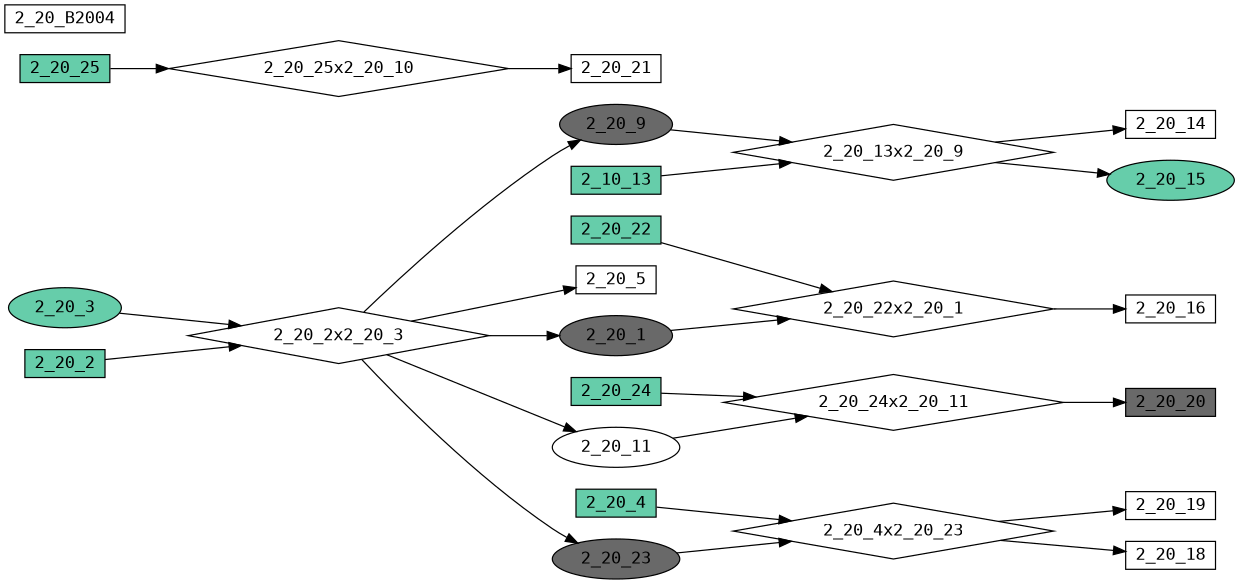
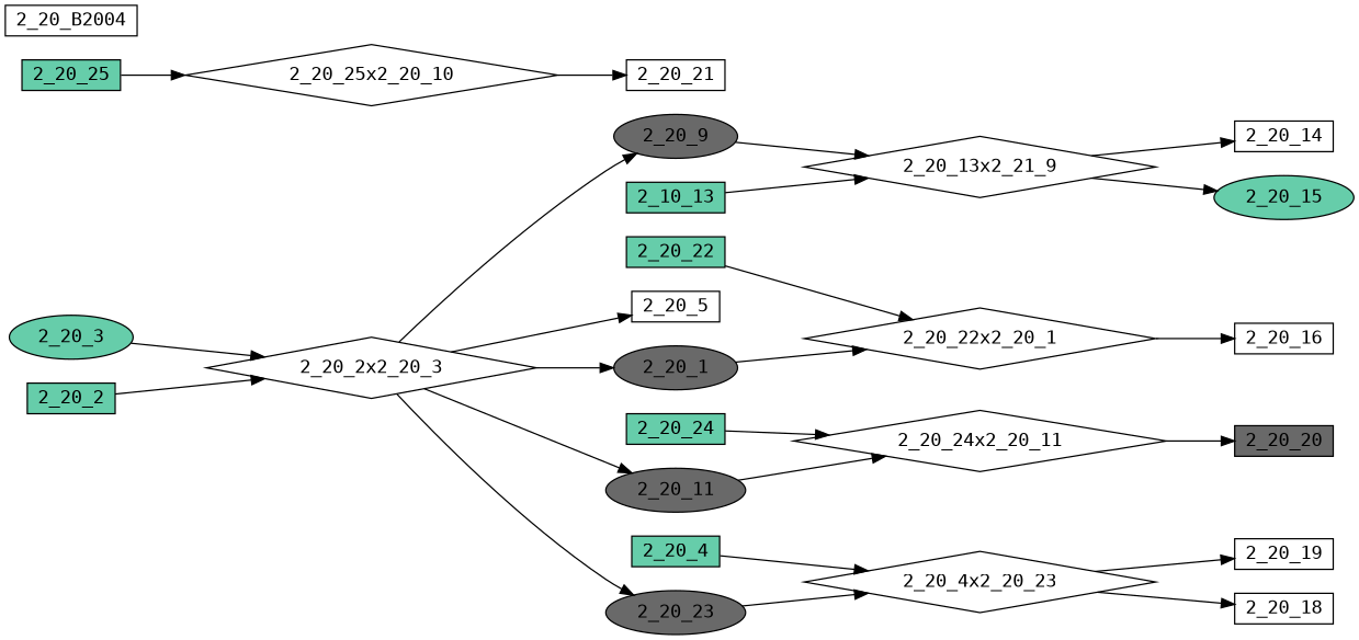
  digraph {
    fontname="DejaVu Sans Mono"
    rankdir=LR
    node [fillcolor=white fontcolor=black fontname="DejaVu Sans Mono" regular=0 shape=box style=filled]
    edge [fontname="DejaVu Sans Mono"]
    "2_20_1" [fillcolor=dimgrey height=0.3 shape=ellipse width=0.5]
    "2_20_22x2_20_1" [height=.1 shape=diamond width=.1 fillcolor="" fontcolor="" regular="" style=""]
    "2_20_16" [height=0.3 width=0.5]
    "2_20_2x2_20_3" [height=.1 shape=diamond width=.1 fillcolor="" fontcolor="" regular="" style=""]
    "2_20_9" [fillcolor=dimgrey height=0.3 shape=ellipse width=0.5]
    "2_20_5" [height=0.3 width=0.5]
-   "2_20_11" [height=0.3 shape=ellipse width=0.5]
+   "2_20_11" [fillcolor=dimgrey height=0.3 shape=ellipse width=0.5]
    "2_20_23" [fillcolor=dimgrey height=0.3 shape=ellipse width=0.5]
-   "2_20_13x2_20_9" [height=.1 shape=diamond width=.1 fillcolor="" fontcolor="" regular="" style=""]
+   "2_20_13x2_20_9" [height=.1 shape=diamond width=.1 label="2_20_13x2_21_9" fillcolor="" fontcolor="" regular="" style=""]
    "2_20_24x2_20_11" [height=.1 shape=diamond width=.1 fillcolor="" fontcolor="" regular="" style=""]
    "2_20_4x2_20_23" [height=.1 shape=diamond width=.1 fillcolor="" fontcolor="" regular="" style=""]
    "2_20_25x2_20_10" [height=.1 shape=diamond width=.1 fillcolor="" fontcolor="" regular="" style=""]
    "2_20_21" [height=0.3 width=0.5]
    "2_20_14" [height=0.3 width=0.5]
    "2_20_15" [fillcolor=aquamarine3 height=0.3 shape=ellipse width=0.5]
    "2_20_B2004" [height=0.3 width=0.5]
    "2_20_4" [fillcolor=aquamarine3 height=0.3 width=0.5]
    "2_20_19" [height=0.3 width=0.5]
    "2_20_18" [height=0.3 width=0.5]
    "2_20_3" [fillcolor=aquamarine3 height=0.3 shape=ellipse width=0.5]
    "2_20_25" [fillcolor=aquamarine3 height=0.3 width=0.5]
    n22 [fillcolor=aquamarine3 height=0.3 label="2_10_13" width=0.5]
    "2_20_20" [fillcolor=dimgrey height=0.3 width=0.5]
    "2_20_24" [fillcolor=aquamarine3 height=0.3 width=0.5]
    "2_20_22" [fillcolor=aquamarine3 height=0.3 width=0.5]
    "2_20_2" [fillcolor=aquamarine3 height=0.3 width=0.5]
    "2_20_1" -> "2_20_22x2_20_1"
    "2_20_22x2_20_1" -> "2_20_16"
    "2_20_2x2_20_3" -> "2_20_1"
    "2_20_2x2_20_3" -> "2_20_9"
    "2_20_2x2_20_3" -> "2_20_5"
    "2_20_2x2_20_3" -> "2_20_11"
    "2_20_2x2_20_3" -> "2_20_23"
    "2_20_9" -> "2_20_13x2_20_9"
    "2_20_11" -> "2_20_24x2_20_11"
    "2_20_23" -> "2_20_4x2_20_23"
    "2_20_13x2_20_9" -> "2_20_14"
    "2_20_13x2_20_9" -> "2_20_15"
    "2_20_24x2_20_11" -> "2_20_20"
    "2_20_4x2_20_23" -> "2_20_19"
    "2_20_4x2_20_23" -> "2_20_18"
    "2_20_25x2_20_10" -> "2_20_21"
    "2_20_4" -> "2_20_4x2_20_23"
    "2_20_3" -> "2_20_2x2_20_3"
    "2_20_25" -> "2_20_25x2_20_10"
    n22 -> "2_20_13x2_20_9"
    "2_20_24" -> "2_20_24x2_20_11"
    "2_20_22" -> "2_20_22x2_20_1"
    "2_20_2" -> "2_20_2x2_20_3"
  }
